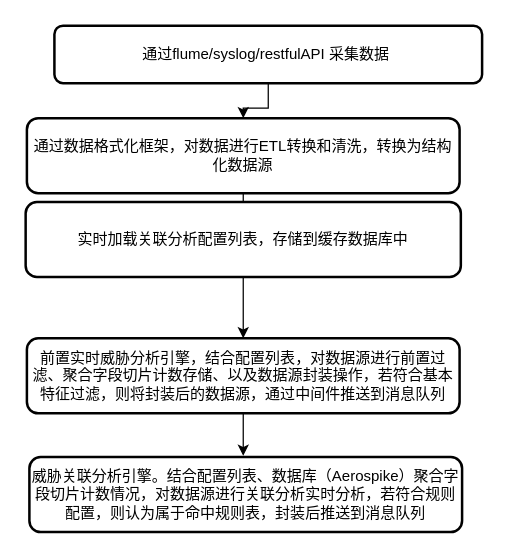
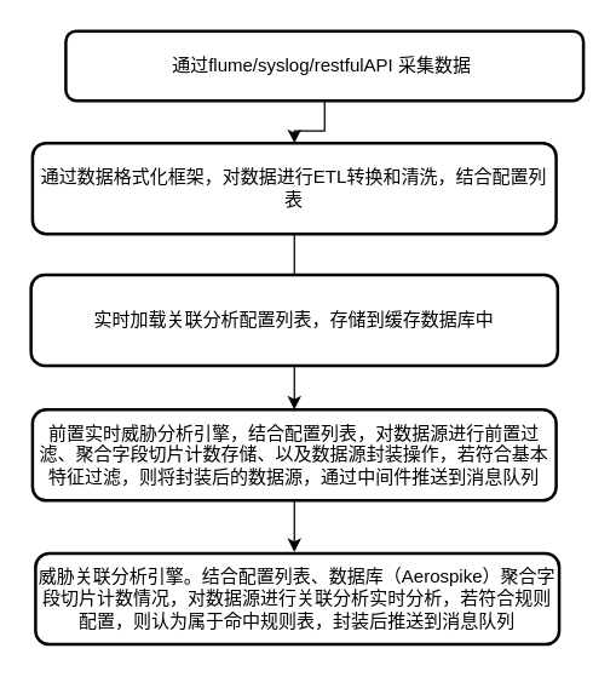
  <mxCell id="0" />
  <mxCell id="1" parent="0" />
  <mxCell id="2" value="" style="edgeStyle=orthogonalEdgeStyle;rounded=0;orthogonalLoop=1;jettySize=auto;html=1;" edge="1" parent="1" source="3" target="5"><mxGeometry relative="1" as="geometry" /></mxCell>
  <mxCell id="3" value="通过flume/syslog/restfulAPI 采集数据&amp;nbsp;" style="rounded=1;whiteSpace=wrap;html=1;strokeWidth=2;" vertex="1" parent="1"><mxGeometry x="43" y="20" width="342" height="46" as="geometry" /></mxCell>
  <mxCell id="4" value="" style="edgeStyle=orthogonalEdgeStyle;rounded=0;orthogonalLoop=1;jettySize=auto;html=1;endArrow=none;" edge="1" parent="1" source="5" target="7"><mxGeometry relative="1" as="geometry" /></mxCell>
- <mxCell id="5" value="通过数据格式化框架，对数据进行ETL转换和清洗，转换为结构化数据源" style="whiteSpace=wrap;html=1;rounded=1;strokeWidth=2;align=center;" vertex="1" parent="1"><mxGeometry x="21" y="94" width="346" height="60" as="geometry" /></mxCell>
+ <mxCell id="5" value="通过数据格式化框架，对数据进行ETL转换和清洗，结合配置列表" style="whiteSpace=wrap;html=1;rounded=1;strokeWidth=2;align=center;" vertex="1" parent="1"><mxGeometry x="21" y="94" width="346" height="60" as="geometry" /></mxCell>
  <mxCell id="6" value="" style="edgeStyle=orthogonalEdgeStyle;rounded=0;orthogonalLoop=1;jettySize=auto;html=1;" edge="1" parent="1" source="7" target="9"><mxGeometry relative="1" as="geometry" /></mxCell>
- <mxCell id="7" value="实时加载关联分析配置列表，存储到缓存数据库中" style="whiteSpace=wrap;html=1;rounded=1;strokeWidth=2;" vertex="1" parent="1"><mxGeometry x="20" y="161" width="348" height="60" as="geometry" /></mxCell>
+ <mxCell id="7" value="实时加载关联分析配置列表，存储到缓存数据库中" style="whiteSpace=wrap;html=1;rounded=1;strokeWidth=2;" vertex="1" parent="1"><mxGeometry x="20" y="181" width="348" height="60" as="geometry" /></mxCell>
  <mxCell id="8" style="edgeStyle=orthogonalEdgeStyle;rounded=0;orthogonalLoop=1;jettySize=auto;html=1;exitX=0.5;exitY=1;exitDx=0;exitDy=0;" edge="1" parent="1" source="9"><mxGeometry relative="1" as="geometry"><mxPoint x="194" y="364" as="targetPoint" /></mxGeometry></mxCell>
  <mxCell id="9" value="前置实时威胁分析引擎，结合配置列表，对数据源进行前置过滤、聚合字段切片计数存储、以及数据源封装操作，若符合基本特征过滤，则将封装后的数据源，通过中间件推送到消息队列" style="whiteSpace=wrap;html=1;rounded=1;strokeWidth=2;" vertex="1" parent="1"><mxGeometry x="21" y="270" width="346" height="60" as="geometry" /></mxCell>
  <mxCell id="10" value="威胁关联分析引擎。结合配置列表、数据库（Aerospike）聚合字段切片计数情况，对数据源进行关联分析实时分析，若符合规则配置，则认为属于命中规则表，封装后推送到消息队列" style="whiteSpace=wrap;html=1;rounded=1;strokeWidth=2;" vertex="1" parent="1"><mxGeometry x="23" y="365" width="346" height="60" as="geometry" /></mxCell>
